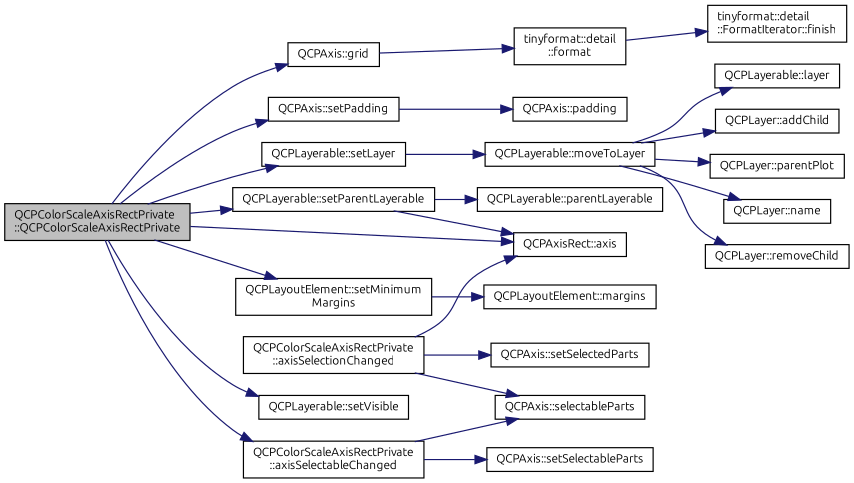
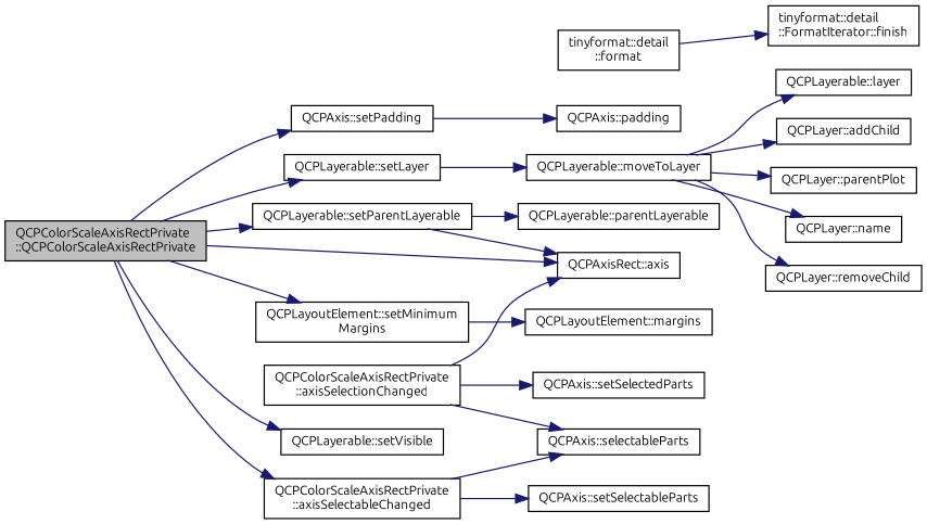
  digraph {
    fontname=Ubuntu
    rankdir=LR
    node [color=black fillcolor=white fontname=Ubuntu fontsize=10 shape=record style=filled]
    edge [color=midnightblue fontname=Ubuntu fontsize=10 labelfontname=Helvetica labelfontsize=10 style=solid]
    n1 [fillcolor=grey75 fontcolor=black height=0.2 label="QCPColorScaleAxisRectPrivate\l::QCPColorScaleAxisRectPrivate" width=0.4]
    n2 [height=0.2 label="QCPLayerable::setParentLayerable" width=0.4]
    n3 [height=0.2 label="QCPLayoutElement::setMinimum\lMargins" width=0.4]
    n4 [height=0.2 label="QCPAxisRect::axis" width=0.4]
    n5 [height=0.2 label="QCPLayerable::setVisible" width=0.4]
-   n6 [height=0.2 label="QCPAxis::grid" width=0.4]
    n7 [height=0.2 label="QCPAxis::setPadding" width=0.4]
    n8 [height=0.2 label="QCPColorScaleAxisRectPrivate\l::axisSelectableChanged" width=0.4]
    n9 [height=0.2 label="QCPLayerable::setLayer" width=0.4]
    n10 [height=0.2 label="QCPLayerable::parentLayerable" width=0.4]
    n11 [height=0.2 label="QCPLayoutElement::margins" width=0.4]
    n12 [height=0.2 label="tinyformat::detail\l::format" width=0.4]
    n13 [height=0.2 label="QCPAxis::padding" width=0.4]
    n14 [height=0.2 label="QCPColorScaleAxisRectPrivate\l::axisSelectionChanged" width=0.4]
    n15 [height=0.2 label="QCPAxis::selectableParts" width=0.4]
    n16 [height=0.2 label="QCPAxis::setSelectedParts" width=0.4]
    n17 [height=0.2 label="QCPAxis::setSelectableParts" width=0.4]
    n18 [height=0.2 label="QCPLayerable::moveToLayer" width=0.4]
    n19 [height=0.2 label="tinyformat::detail\l::FormatIterator::finish" width=0.4]
    n20 [height=0.2 label="QCPLayer::parentPlot" width=0.4]
    n21 [height=0.2 label="QCPLayer::name" width=0.4]
    n22 [height=0.2 label="QCPLayer::removeChild" width=0.4]
    n23 [height=0.2 label="QCPLayerable::layer" width=0.4]
    n24 [height=0.2 label="QCPLayer::addChild" width=0.4]
    n1 -> n2
    n1 -> n3
    n1 -> n4
    n1 -> n5
-   n1 -> n6
    n1 -> n7
    n1 -> n8
    n1 -> n9
    n2 -> n4
    n2 -> n10
    n3 -> n11
-   n6 -> n12
    n7 -> n13
    n8 -> n15
    n8 -> n17
    n9 -> n18
    n12 -> n19
    n14 -> n4
    n14 -> n15
    n14 -> n16
    n18 -> n20
    n18 -> n21
    n18 -> n22
    n18 -> n23
    n18 -> n24
  }
